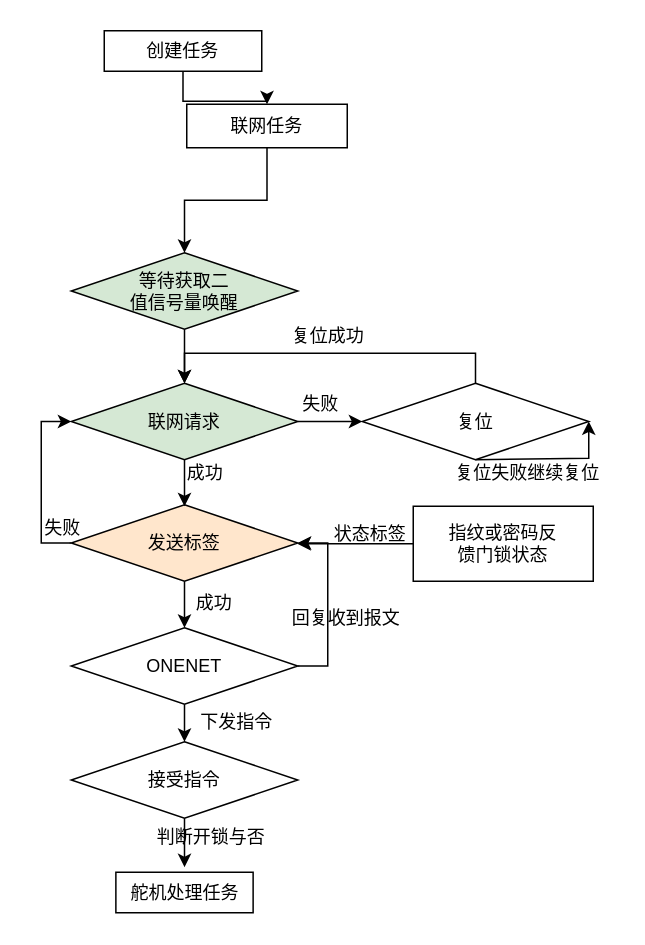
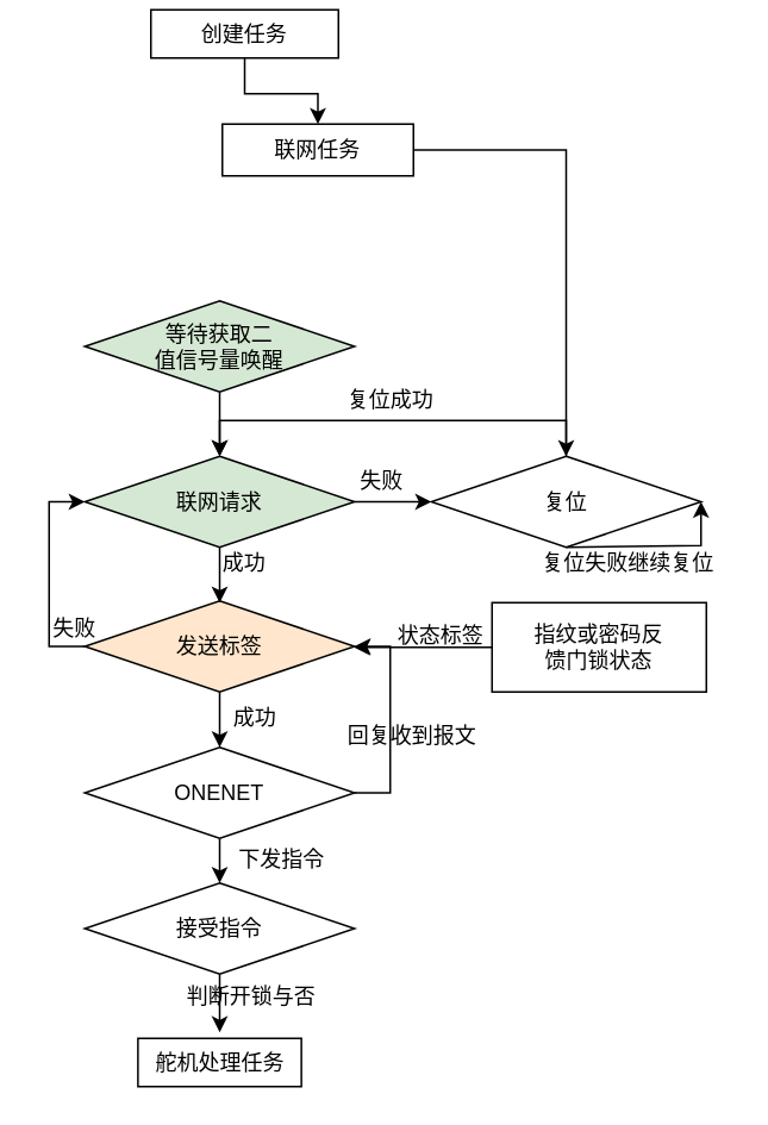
  <mxCell id="0" />
  <mxCell id="1" parent="0" />
  <mxCell id="2" style="edgeStyle=orthogonalEdgeStyle;rounded=0;orthogonalLoop=1;jettySize=auto;html=1;entryX=0.5;entryY=0;entryDx=0;entryDy=0;" edge="1" parent="1" source="3" target="5"><mxGeometry relative="1" as="geometry" /></mxCell>
- <mxCell id="3" value="创建任务" style="rounded=0;whiteSpace=wrap;html=1;" vertex="1" parent="1"><mxGeometry x="69" y="20" width="105" height="27" as="geometry" /></mxCell>
- <mxCell id="4" style="edgeStyle=orthogonalEdgeStyle;rounded=0;orthogonalLoop=1;jettySize=auto;html=1;entryX=0.5;entryY=0;entryDx=0;entryDy=0;" edge="1" parent="1" source="5" target="7"><mxGeometry relative="1" as="geometry" /></mxCell>
+ <mxCell id="3" value="创建任务" style="rounded=0;whiteSpace=wrap;html=1;" vertex="1" parent="1"><mxGeometry x="84" y="5" width="105" height="27" as="geometry" /></mxCell>
+ <mxCell id="4" style="edgeStyle=orthogonalEdgeStyle;rounded=0;orthogonalLoop=1;jettySize=auto;html=1;" edge="1" parent="1" source="5" target="17"><mxGeometry relative="1" as="geometry" /></mxCell>
  <mxCell id="5" value="联网任务" style="rounded=0;whiteSpace=wrap;html=1;" vertex="1" parent="1"><mxGeometry x="124" y="69" width="107" height="29" as="geometry" /></mxCell>
  <mxCell id="6" style="edgeStyle=orthogonalEdgeStyle;rounded=0;orthogonalLoop=1;jettySize=auto;html=1;entryX=0.5;entryY=0;entryDx=0;entryDy=0;" edge="1" parent="1" source="7" target="20"><mxGeometry relative="1" as="geometry" /></mxCell>
  <mxCell id="7" value="等待获取二&lt;br&gt;值信号量唤醒" style="rhombus;whiteSpace=wrap;html=1;fillColor=#d5e8d4;" vertex="1" parent="1"><mxGeometry x="47" y="168" width="151" height="51" as="geometry" /></mxCell>
  <mxCell id="8" style="edgeStyle=orthogonalEdgeStyle;rounded=0;orthogonalLoop=1;jettySize=auto;html=1;entryX=0.5;entryY=0;entryDx=0;entryDy=0;" edge="1" parent="1" source="10" target="15"><mxGeometry relative="1" as="geometry" /></mxCell>
  <mxCell id="9" style="edgeStyle=orthogonalEdgeStyle;rounded=0;orthogonalLoop=1;jettySize=auto;html=1;entryX=0;entryY=0.5;entryDx=0;entryDy=0;" edge="1" parent="1" source="10" target="20"><mxGeometry relative="1" as="geometry"><mxPoint x="15.674" y="304.163" as="targetPoint" /><Array as="points"><mxPoint x="27" y="362" /><mxPoint x="27" y="280" /></Array></mxGeometry></mxCell>
  <mxCell id="10" value="发送标签" style="rhombus;whiteSpace=wrap;html=1;fillColor=#ffe6cc;" vertex="1" parent="1"><mxGeometry x="47" y="336" width="151" height="51" as="geometry" /></mxCell>
  <mxCell id="11" style="edgeStyle=orthogonalEdgeStyle;rounded=0;orthogonalLoop=1;jettySize=auto;html=1;" edge="1" parent="1" source="12"><mxGeometry relative="1" as="geometry"><mxPoint x="122.5" y="577.63" as="targetPoint" /></mxGeometry></mxCell>
  <mxCell id="12" value="接受指令" style="rhombus;whiteSpace=wrap;html=1;" vertex="1" parent="1"><mxGeometry x="47" y="494" width="151" height="51" as="geometry" /></mxCell>
  <mxCell id="13" style="edgeStyle=orthogonalEdgeStyle;rounded=0;orthogonalLoop=1;jettySize=auto;html=1;entryX=1;entryY=0.5;entryDx=0;entryDy=0;" edge="1" parent="1" source="15" target="10"><mxGeometry relative="1" as="geometry"><Array as="points"><mxPoint x="218" y="444" /><mxPoint x="218" y="362" /></Array></mxGeometry></mxCell>
  <mxCell id="14" style="edgeStyle=orthogonalEdgeStyle;rounded=0;orthogonalLoop=1;jettySize=auto;html=1;" edge="1" parent="1" source="15" target="12"><mxGeometry relative="1" as="geometry"><Array as="points"><mxPoint x="123" y="489" /><mxPoint x="123" y="489" /></Array></mxGeometry></mxCell>
  <mxCell id="15" value="ONENET" style="rhombus;whiteSpace=wrap;html=1;" vertex="1" parent="1"><mxGeometry x="47" y="418" width="151" height="51" as="geometry" /></mxCell>
  <mxCell id="16" style="edgeStyle=orthogonalEdgeStyle;rounded=0;orthogonalLoop=1;jettySize=auto;html=1;entryX=0.5;entryY=0;entryDx=0;entryDy=0;" edge="1" parent="1" source="17" target="20"><mxGeometry relative="1" as="geometry"><Array as="points"><mxPoint x="317" y="235" /><mxPoint x="123" y="235" /></Array></mxGeometry></mxCell>
  <mxCell id="17" value="复位" style="rhombus;whiteSpace=wrap;html=1;" vertex="1" parent="1"><mxGeometry x="241" y="255" width="151" height="51" as="geometry" /></mxCell>
  <mxCell id="18" style="edgeStyle=orthogonalEdgeStyle;rounded=0;orthogonalLoop=1;jettySize=auto;html=1;entryX=0;entryY=0.5;entryDx=0;entryDy=0;" edge="1" parent="1" source="20" target="17"><mxGeometry relative="1" as="geometry" /></mxCell>
  <mxCell id="19" style="edgeStyle=orthogonalEdgeStyle;rounded=0;orthogonalLoop=1;jettySize=auto;html=1;" edge="1" parent="1" source="20"><mxGeometry relative="1" as="geometry"><mxPoint x="122.5" y="337" as="targetPoint" /></mxGeometry></mxCell>
  <mxCell id="20" value="联网请求" style="rhombus;whiteSpace=wrap;html=1;fillColor=#d5e8d4;" vertex="1" parent="1"><mxGeometry x="47" y="255" width="151" height="51" as="geometry" /></mxCell>
  <mxCell id="21" value="失败" style="text;html=1;align=center;verticalAlign=middle;resizable=0;points=[];autosize=1;strokeColor=none;fillColor=none;" vertex="1" parent="1"><mxGeometry x="192" y="256" width="42" height="26" as="geometry" /></mxCell>
  <mxCell id="22" value="成功" style="text;html=1;align=center;verticalAlign=middle;resizable=0;points=[];autosize=1;strokeColor=none;fillColor=none;" vertex="1" parent="1"><mxGeometry x="115" y="302" width="42" height="26" as="geometry" /></mxCell>
  <mxCell id="23" value="失败" style="text;html=1;align=center;verticalAlign=middle;resizable=0;points=[];autosize=1;strokeColor=none;fillColor=none;" vertex="1" parent="1"><mxGeometry x="20" y="339" width="42" height="26" as="geometry" /></mxCell>
  <mxCell id="24" value="成功" style="text;html=1;align=center;verticalAlign=middle;resizable=0;points=[];autosize=1;strokeColor=none;fillColor=none;" vertex="1" parent="1"><mxGeometry x="121" y="389" width="42" height="26" as="geometry" /></mxCell>
  <mxCell id="25" value="回复收到报文" style="text;html=1;align=center;verticalAlign=middle;resizable=0;points=[];autosize=1;strokeColor=none;fillColor=none;" vertex="1" parent="1"><mxGeometry x="185" y="399" width="90" height="26" as="geometry" /></mxCell>
  <mxCell id="26" value="下发指令" style="text;html=1;align=center;verticalAlign=middle;resizable=0;points=[];autosize=1;strokeColor=none;fillColor=none;" vertex="1" parent="1"><mxGeometry x="124" y="468" width="66" height="26" as="geometry" /></mxCell>
  <mxCell id="27" style="edgeStyle=orthogonalEdgeStyle;rounded=0;orthogonalLoop=1;jettySize=auto;html=1;" edge="1" parent="1" source="28"><mxGeometry relative="1" as="geometry"><mxPoint x="197.709" y="362" as="targetPoint" /></mxGeometry></mxCell>
  <mxCell id="28" value="指纹或密码反&lt;br&gt;馈门锁状态" style="rounded=0;whiteSpace=wrap;html=1;" vertex="1" parent="1"><mxGeometry x="275" y="337" width="120" height="50" as="geometry" /></mxCell>
  <mxCell id="29" value="状态标签" style="text;html=1;align=center;verticalAlign=middle;resizable=0;points=[];autosize=1;strokeColor=none;fillColor=none;" vertex="1" parent="1"><mxGeometry x="213" y="343" width="66" height="26" as="geometry" /></mxCell>
  <mxCell id="30" value="复位成功" style="text;html=1;align=center;verticalAlign=middle;resizable=0;points=[];autosize=1;strokeColor=none;fillColor=none;" vertex="1" parent="1"><mxGeometry x="185" y="211" width="66" height="26" as="geometry" /></mxCell>
  <mxCell id="31" value="" style="endArrow=classic;html=1;rounded=0;exitX=0.5;exitY=1;exitDx=0;exitDy=0;entryX=1;entryY=0.5;entryDx=0;entryDy=0;" edge="1" parent="1" source="17" target="17"><mxGeometry width="50" height="50" relative="1" as="geometry"><mxPoint x="231" y="401" as="sourcePoint" /><mxPoint x="281" y="351" as="targetPoint" /><Array as="points"><mxPoint x="392" y="305" /></Array></mxGeometry></mxCell>
  <mxCell id="32" value="复位失败继续复位" style="text;html=1;align=center;verticalAlign=middle;resizable=0;points=[];autosize=1;strokeColor=none;fillColor=none;" vertex="1" parent="1"><mxGeometry x="294" y="302" width="114" height="26" as="geometry" /></mxCell>
  <mxCell id="33" value="判断开锁与否" style="text;html=1;align=center;verticalAlign=middle;resizable=0;points=[];autosize=1;strokeColor=none;fillColor=none;" vertex="1" parent="1"><mxGeometry x="95" y="545" width="90" height="26" as="geometry" /></mxCell>
  <mxCell id="34" value="舵机处理任务" style="rounded=0;whiteSpace=wrap;html=1;" vertex="1" parent="1"><mxGeometry x="76.75" y="581" width="91.5" height="27" as="geometry" /></mxCell>
